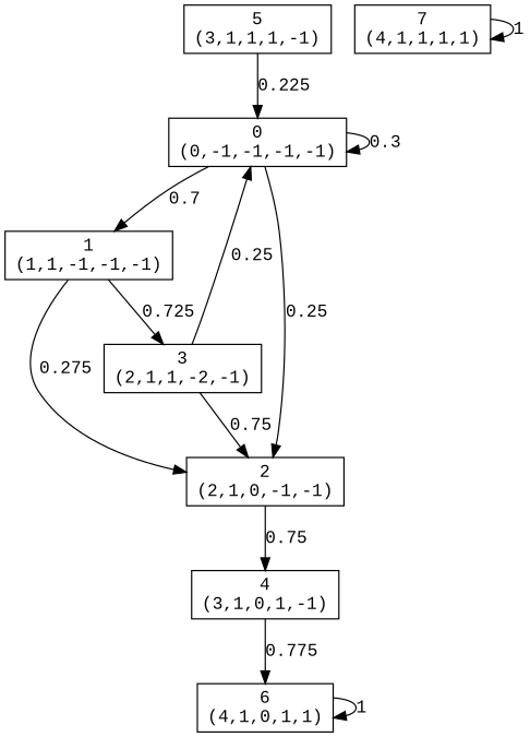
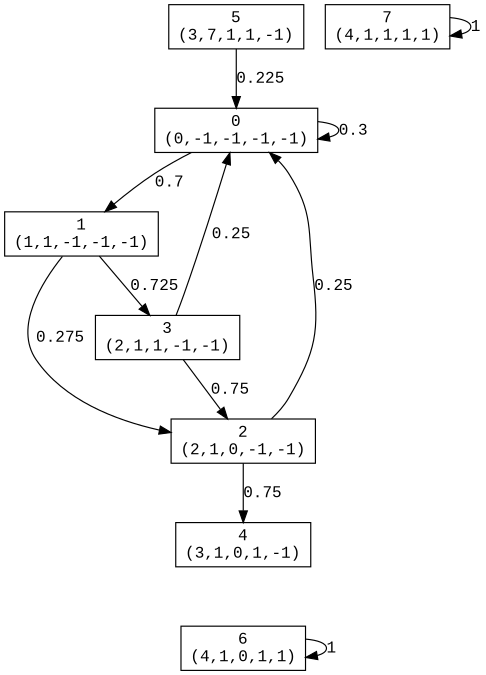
  digraph {
    fontname="Liberation Mono"
    node [fontname="Liberation Mono" shape=box]
    edge [fontname="Liberation Mono"]
    n1 [label="0\n(0,-1,-1,-1,-1)"]
    n2 [label="1\n(1,1,-1,-1,-1)"]
    n3 [label="2\n(2,1,0,-1,-1)"]
-   n4 [label="3\n(2,1,1,-2,-1)"]
+   n4 [label="3\n(2,1,1,-1,-1)"]
    n5 [label="4\n(3,1,0,1,-1)"]
    n6 [label="6\n(4,1,0,1,1)"]
-   n7 [label="5\n(3,1,1,1,-1)"]
+   n7 [label="5\n(3,7,1,1,-1)"]
    n8 [label="7\n(4,1,1,1,1)"]
    n1 -> n1 [label=0.3]
    n1 -> n2 [label=0.7]
    n2 -> n3 [label=0.275]
    n2 -> n4 [label=0.725]
-   n1 -> n3 [label=0.25]
+   n3 -> n1 [label=0.25]
    n3 -> n5 [label=0.75]
    n4 -> n1 [label=0.25]
    n4 -> n3 [label=0.75]
-   n5 -> n6 [label=0.775]
    n6 -> n6 [label=1]
    n7 -> n1 [label=0.225]
    n8 -> n8 [label=1]
  }
